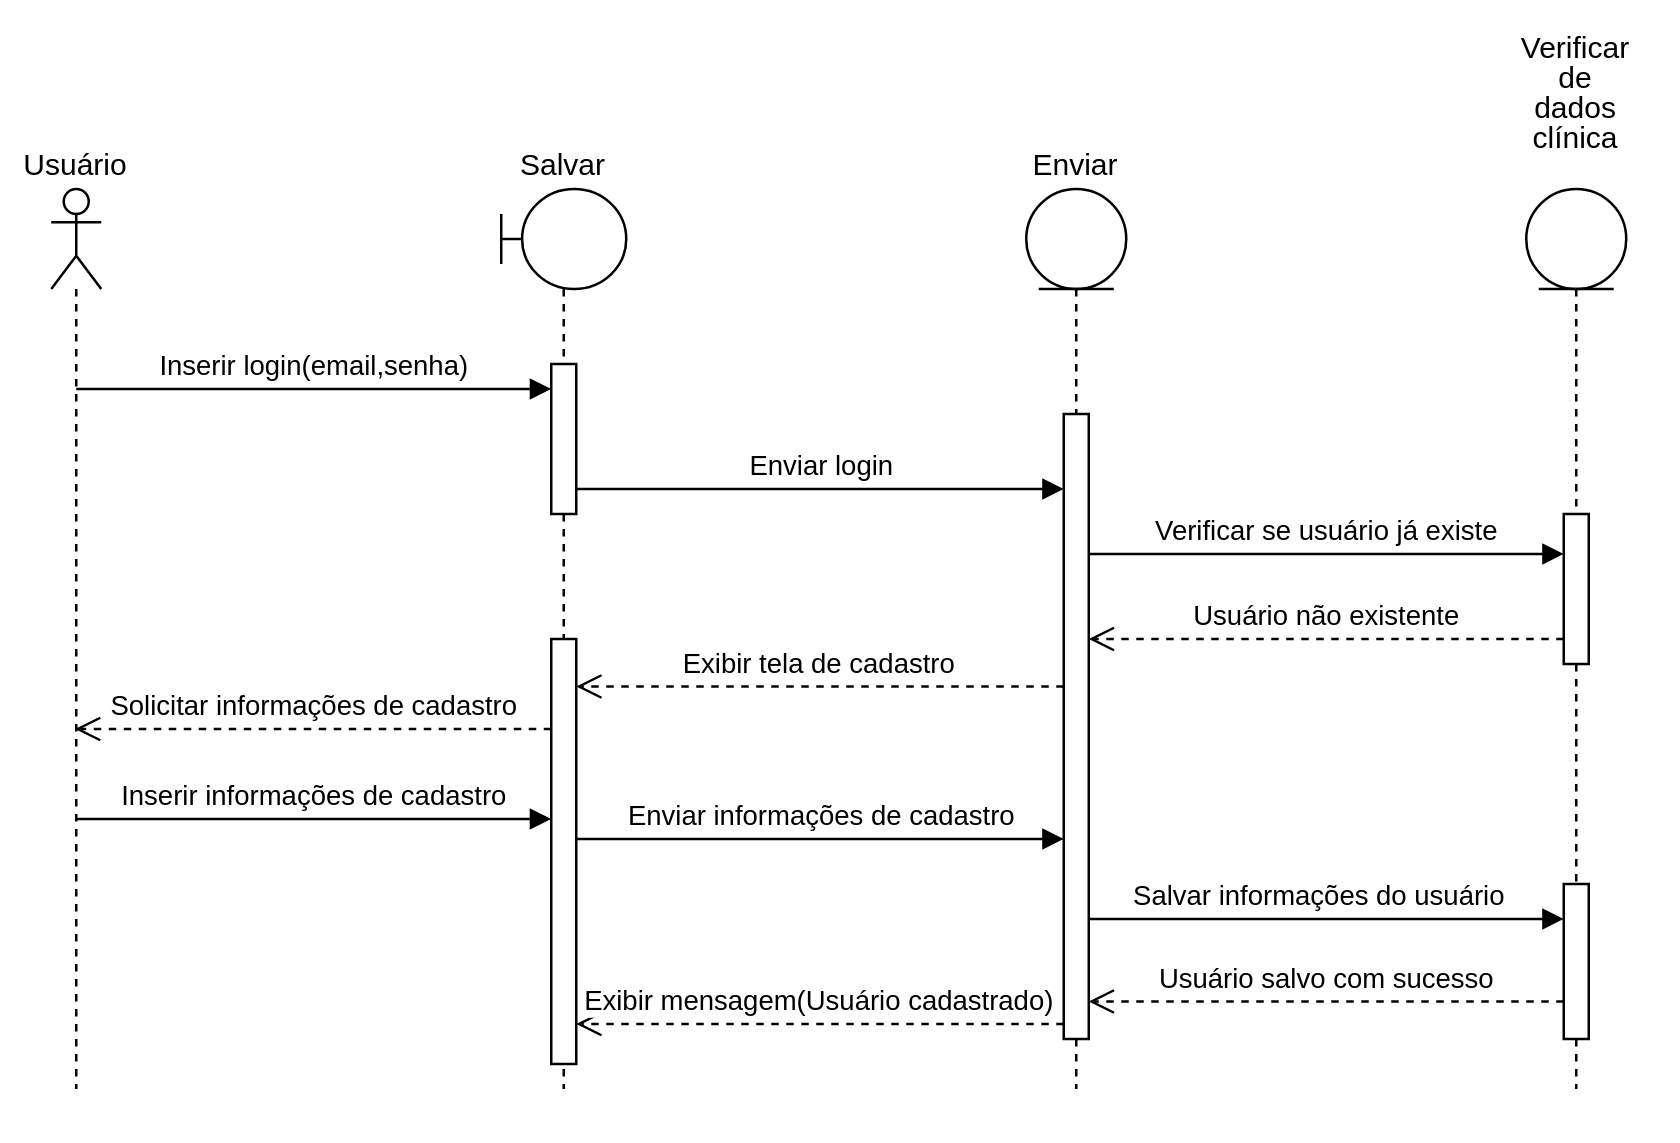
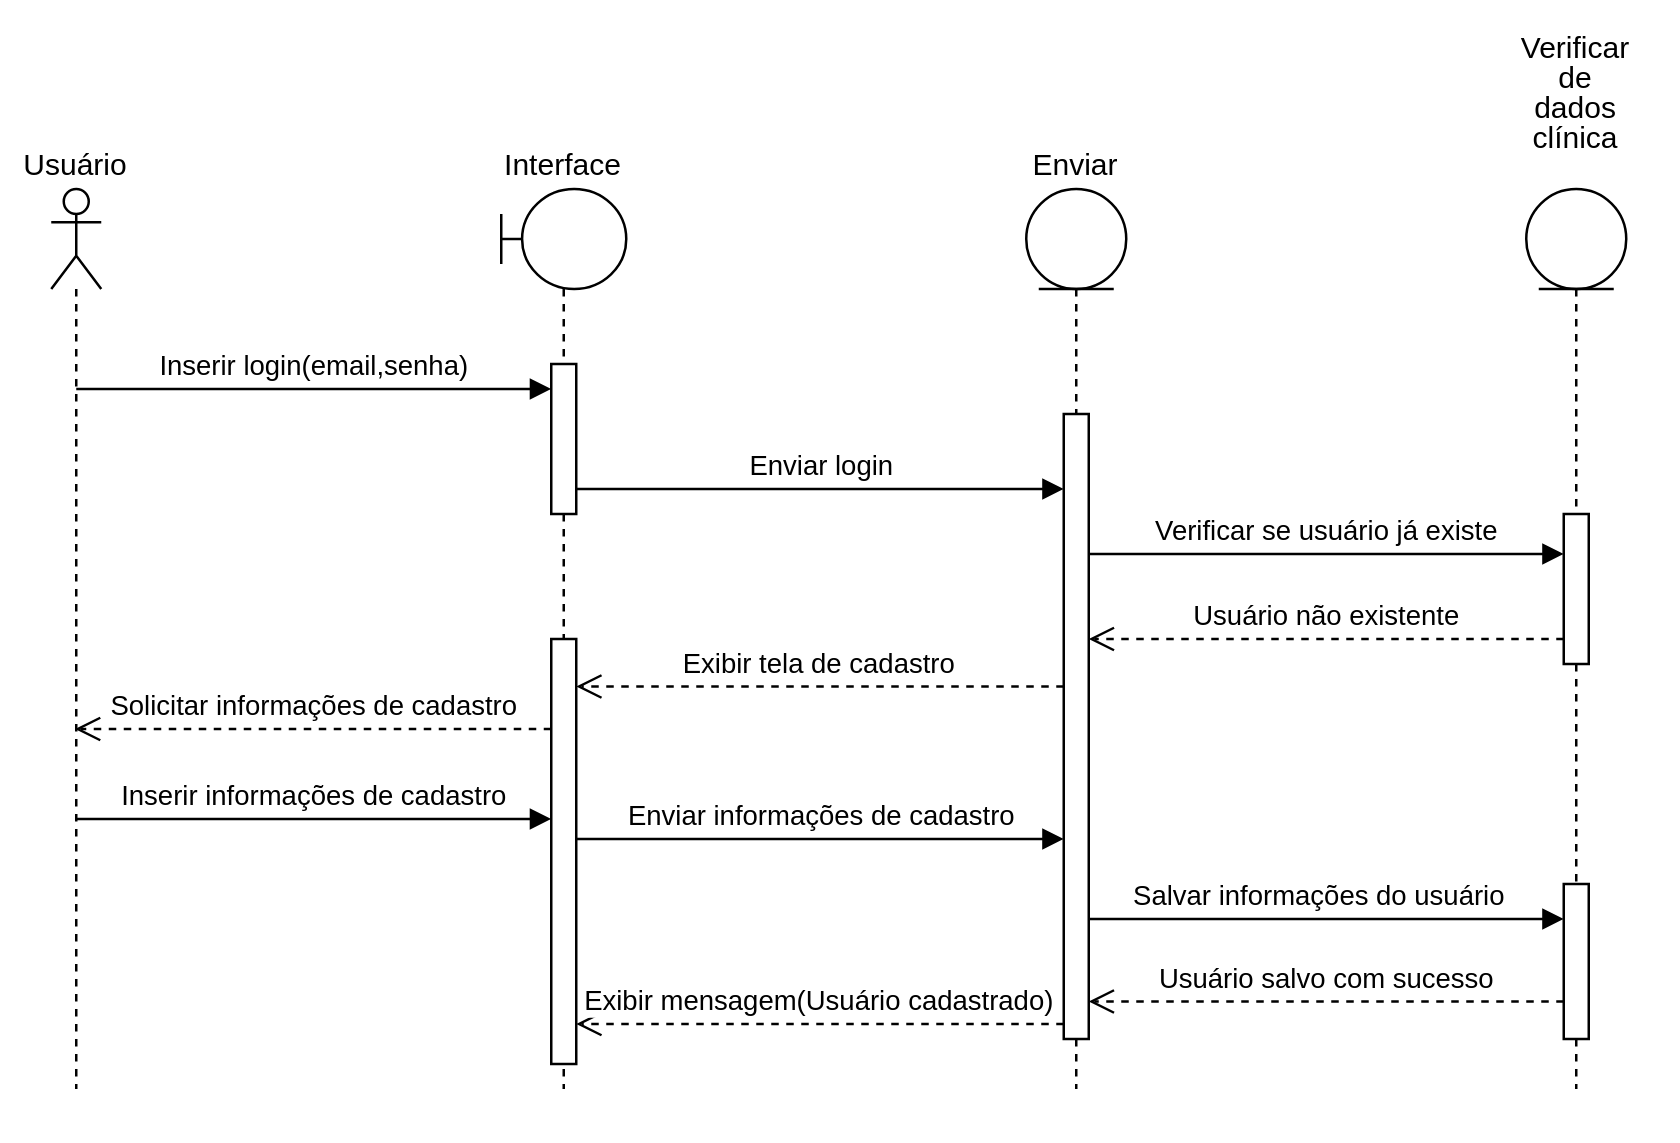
  <mxCell id="0" />
  <mxCell id="1" parent="0" />
  <mxCell id="2" value="Usuário" style="shape=umlLifeline;perimeter=lifelinePerimeter;whiteSpace=wrap;html=1;container=1;dropTarget=0;collapsible=0;recursiveResize=0;outlineConnect=0;portConstraint=eastwest;newEdgeStyle={&quot;edgeStyle&quot;:&quot;elbowEdgeStyle&quot;,&quot;elbow&quot;:&quot;vertical&quot;,&quot;curved&quot;:0,&quot;rounded&quot;:0};participant=umlActor;size=40;labelPosition=center;verticalLabelPosition=top;align=center;verticalAlign=bottom;" vertex="1" parent="1"><mxGeometry x="20" y="20" width="20" height="360" as="geometry" /></mxCell>
- <mxCell id="3" value="Salvar" style="shape=umlLifeline;perimeter=lifelinePerimeter;whiteSpace=wrap;html=1;container=1;dropTarget=0;collapsible=0;recursiveResize=0;outlineConnect=0;portConstraint=eastwest;newEdgeStyle={&quot;edgeStyle&quot;:&quot;elbowEdgeStyle&quot;,&quot;elbow&quot;:&quot;vertical&quot;,&quot;curved&quot;:0,&quot;rounded&quot;:0};participant=umlBoundary;labelPosition=center;verticalLabelPosition=top;align=center;verticalAlign=bottom;" vertex="1" parent="1"><mxGeometry x="200" y="20" width="50" height="360" as="geometry" /></mxCell>
+ <mxCell id="3" value="Interface" style="shape=umlLifeline;perimeter=lifelinePerimeter;whiteSpace=wrap;html=1;container=1;dropTarget=0;collapsible=0;recursiveResize=0;outlineConnect=0;portConstraint=eastwest;newEdgeStyle={&quot;edgeStyle&quot;:&quot;elbowEdgeStyle&quot;,&quot;elbow&quot;:&quot;vertical&quot;,&quot;curved&quot;:0,&quot;rounded&quot;:0};participant=umlBoundary;labelPosition=center;verticalLabelPosition=top;align=center;verticalAlign=bottom;" vertex="1" parent="1"><mxGeometry x="200" y="20" width="50" height="360" as="geometry" /></mxCell>
  <mxCell id="4" value="" style="html=1;points=[];perimeter=orthogonalPerimeter;outlineConnect=0;targetShapes=umlLifeline;portConstraint=eastwest;newEdgeStyle={&quot;edgeStyle&quot;:&quot;elbowEdgeStyle&quot;,&quot;elbow&quot;:&quot;vertical&quot;,&quot;curved&quot;:0,&quot;rounded&quot;:0};" vertex="1" parent="3"><mxGeometry x="20" y="70" width="10" height="60" as="geometry" /></mxCell>
  <mxCell id="5" value="" style="html=1;points=[];perimeter=orthogonalPerimeter;outlineConnect=0;targetShapes=umlLifeline;portConstraint=eastwest;newEdgeStyle={&quot;edgeStyle&quot;:&quot;elbowEdgeStyle&quot;,&quot;elbow&quot;:&quot;vertical&quot;,&quot;curved&quot;:0,&quot;rounded&quot;:0};" vertex="1" parent="3"><mxGeometry x="20" y="180" width="10" height="170" as="geometry" /></mxCell>
  <mxCell id="6" value="Enviar" style="shape=umlLifeline;perimeter=lifelinePerimeter;whiteSpace=wrap;html=1;container=1;dropTarget=0;collapsible=0;recursiveResize=0;outlineConnect=0;portConstraint=eastwest;newEdgeStyle={&quot;edgeStyle&quot;:&quot;elbowEdgeStyle&quot;,&quot;elbow&quot;:&quot;vertical&quot;,&quot;curved&quot;:0,&quot;rounded&quot;:0};participant=umlEntity;labelPosition=center;verticalLabelPosition=top;align=center;verticalAlign=bottom;" vertex="1" parent="1"><mxGeometry x="410" y="20" width="40" height="360" as="geometry" /></mxCell>
  <mxCell id="7" value="" style="html=1;points=[];perimeter=orthogonalPerimeter;outlineConnect=0;targetShapes=umlLifeline;portConstraint=eastwest;newEdgeStyle={&quot;edgeStyle&quot;:&quot;elbowEdgeStyle&quot;,&quot;elbow&quot;:&quot;vertical&quot;,&quot;curved&quot;:0,&quot;rounded&quot;:0};" vertex="1" parent="6"><mxGeometry x="15" y="90" width="10" height="250" as="geometry" /></mxCell>
  <mxCell id="8" value="&lt;p style=&quot;line-height: 100%;&quot;&gt;Verificar de dados clínica&lt;/p&gt;" style="shape=umlLifeline;perimeter=lifelinePerimeter;whiteSpace=wrap;html=1;container=1;dropTarget=0;collapsible=0;recursiveResize=0;outlineConnect=0;portConstraint=eastwest;newEdgeStyle={&quot;edgeStyle&quot;:&quot;elbowEdgeStyle&quot;,&quot;elbow&quot;:&quot;vertical&quot;,&quot;curved&quot;:0,&quot;rounded&quot;:0};participant=umlEntity;labelPosition=center;verticalLabelPosition=top;align=center;verticalAlign=bottom;" vertex="1" parent="1"><mxGeometry x="610" y="20" width="40" height="360" as="geometry" /></mxCell>
  <mxCell id="9" value="" style="html=1;points=[];perimeter=orthogonalPerimeter;outlineConnect=0;targetShapes=umlLifeline;portConstraint=eastwest;newEdgeStyle={&quot;edgeStyle&quot;:&quot;elbowEdgeStyle&quot;,&quot;elbow&quot;:&quot;vertical&quot;,&quot;curved&quot;:0,&quot;rounded&quot;:0};" vertex="1" parent="8"><mxGeometry x="15" y="130" width="10" height="60" as="geometry" /></mxCell>
  <mxCell id="10" value="" style="html=1;points=[];perimeter=orthogonalPerimeter;outlineConnect=0;targetShapes=umlLifeline;portConstraint=eastwest;newEdgeStyle={&quot;edgeStyle&quot;:&quot;elbowEdgeStyle&quot;,&quot;elbow&quot;:&quot;vertical&quot;,&quot;curved&quot;:0,&quot;rounded&quot;:0};" vertex="1" parent="8"><mxGeometry x="15" y="278" width="10" height="62" as="geometry" /></mxCell>
  <mxCell id="11" value="Inserir login(email,senha)" style="html=1;verticalAlign=bottom;endArrow=block;edgeStyle=elbowEdgeStyle;elbow=vertical;curved=0;rounded=0;" edge="1" parent="1" target="4"><mxGeometry width="80" relative="1" as="geometry"><mxPoint x="30" y="100" as="sourcePoint" /><mxPoint x="110" y="100" as="targetPoint" /></mxGeometry></mxCell>
  <mxCell id="12" value="Enviar login" style="html=1;verticalAlign=bottom;endArrow=block;edgeStyle=elbowEdgeStyle;elbow=vertical;curved=0;rounded=0;" edge="1" parent="1" target="7"><mxGeometry width="80" relative="1" as="geometry"><mxPoint x="230" y="140" as="sourcePoint" /><mxPoint x="310" y="140" as="targetPoint" /></mxGeometry></mxCell>
  <mxCell id="13" value="Verificar se usuário já existe" style="html=1;verticalAlign=bottom;endArrow=block;edgeStyle=elbowEdgeStyle;elbow=vertical;curved=0;rounded=0;" edge="1" parent="1"><mxGeometry width="80" relative="1" as="geometry"><mxPoint x="435" y="166" as="sourcePoint" /><mxPoint x="625" y="166" as="targetPoint" /></mxGeometry></mxCell>
  <mxCell id="14" value="Usuário não existente" style="html=1;verticalAlign=bottom;endArrow=open;dashed=1;endSize=8;edgeStyle=elbowEdgeStyle;elbow=vertical;curved=0;rounded=0;" edge="1" parent="1"><mxGeometry relative="1" as="geometry"><mxPoint x="625" y="200" as="sourcePoint" /><mxPoint x="435" y="200" as="targetPoint" /></mxGeometry></mxCell>
  <mxCell id="15" value="Exibir tela de cadastro" style="html=1;verticalAlign=bottom;endArrow=open;dashed=1;endSize=8;edgeStyle=elbowEdgeStyle;elbow=vertical;curved=0;rounded=0;" edge="1" parent="1"><mxGeometry relative="1" as="geometry"><mxPoint x="425" y="219" as="sourcePoint" /><mxPoint x="230" y="219" as="targetPoint" /></mxGeometry></mxCell>
  <mxCell id="16" value="Solicitar informações de cadastro" style="html=1;verticalAlign=bottom;endArrow=open;dashed=1;endSize=8;edgeStyle=elbowEdgeStyle;elbow=vertical;curved=0;rounded=0;" edge="1" parent="1"><mxGeometry relative="1" as="geometry"><mxPoint x="220" y="236" as="sourcePoint" /><mxPoint x="29.5" y="236" as="targetPoint" /></mxGeometry></mxCell>
  <mxCell id="17" value="Inserir informações de cadastro" style="html=1;verticalAlign=bottom;endArrow=block;edgeStyle=elbowEdgeStyle;elbow=vertical;curved=0;rounded=0;" edge="1" parent="1"><mxGeometry width="80" relative="1" as="geometry"><mxPoint x="29.5" y="272" as="sourcePoint" /><mxPoint x="220" y="272" as="targetPoint" /></mxGeometry></mxCell>
  <mxCell id="18" value="Enviar informações de cadastro" style="html=1;verticalAlign=bottom;endArrow=block;edgeStyle=elbowEdgeStyle;elbow=vertical;curved=0;rounded=0;" edge="1" parent="1" target="7"><mxGeometry width="80" relative="1" as="geometry"><mxPoint x="230" y="280" as="sourcePoint" /><mxPoint x="310" y="280" as="targetPoint" /></mxGeometry></mxCell>
  <mxCell id="19" value="" style="html=1;verticalAlign=bottom;endArrow=block;edgeStyle=elbowEdgeStyle;elbow=vertical;curved=0;rounded=0;" edge="1" parent="1" target="10"><mxGeometry width="80" relative="1" as="geometry"><mxPoint x="435" y="312" as="sourcePoint" /><mxPoint x="629.5" y="312" as="targetPoint" /></mxGeometry></mxCell>
  <mxCell id="20" value="Salvar informações do usuário" style="edgeLabel;html=1;align=center;verticalAlign=middle;resizable=0;points=[];" connectable="0" vertex="1" parent="19"><mxGeometry x="-0.41" relative="1" as="geometry"><mxPoint x="35" y="-10" as="offset" /></mxGeometry></mxCell>
  <mxCell id="21" value="Usuário salvo com sucesso" style="html=1;verticalAlign=bottom;endArrow=open;dashed=1;endSize=8;edgeStyle=elbowEdgeStyle;elbow=vertical;curved=0;rounded=0;" edge="1" parent="1"><mxGeometry relative="1" as="geometry"><mxPoint x="625" y="345" as="sourcePoint" /><mxPoint x="435" y="345" as="targetPoint" /></mxGeometry></mxCell>
  <mxCell id="22" value="Exibir mensagem(Usuário cadastrado)" style="html=1;verticalAlign=bottom;endArrow=open;dashed=1;endSize=8;edgeStyle=elbowEdgeStyle;elbow=vertical;curved=0;rounded=0;" edge="1" parent="1"><mxGeometry relative="1" as="geometry"><mxPoint x="425" y="354" as="sourcePoint" /><mxPoint x="230" y="354" as="targetPoint" /></mxGeometry></mxCell>
